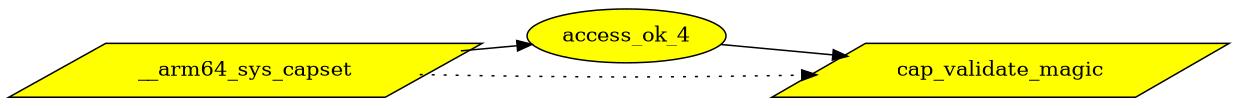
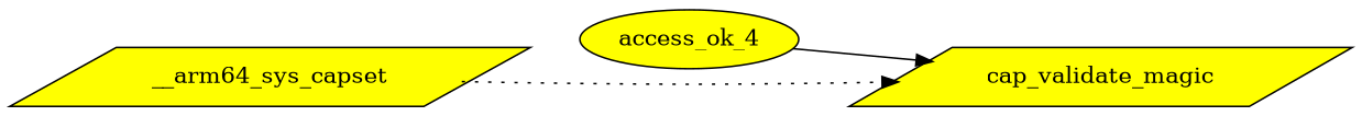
  digraph {
    rankdir=LR
    node [fillcolor=yellow shape=parallelogram style=filled]
    edge [style=solid]
    access_ok_4 [shape=ellipse]
    __arm64_sys_capset
    cap_validate_magic
    access_ok_4 -> cap_validate_magic [edgeid=3]
-   __arm64_sys_capset -> access_ok_4 [edgeid=1]
    __arm64_sys_capset -> cap_validate_magic [edgeid=2 style=dotted]
  }
